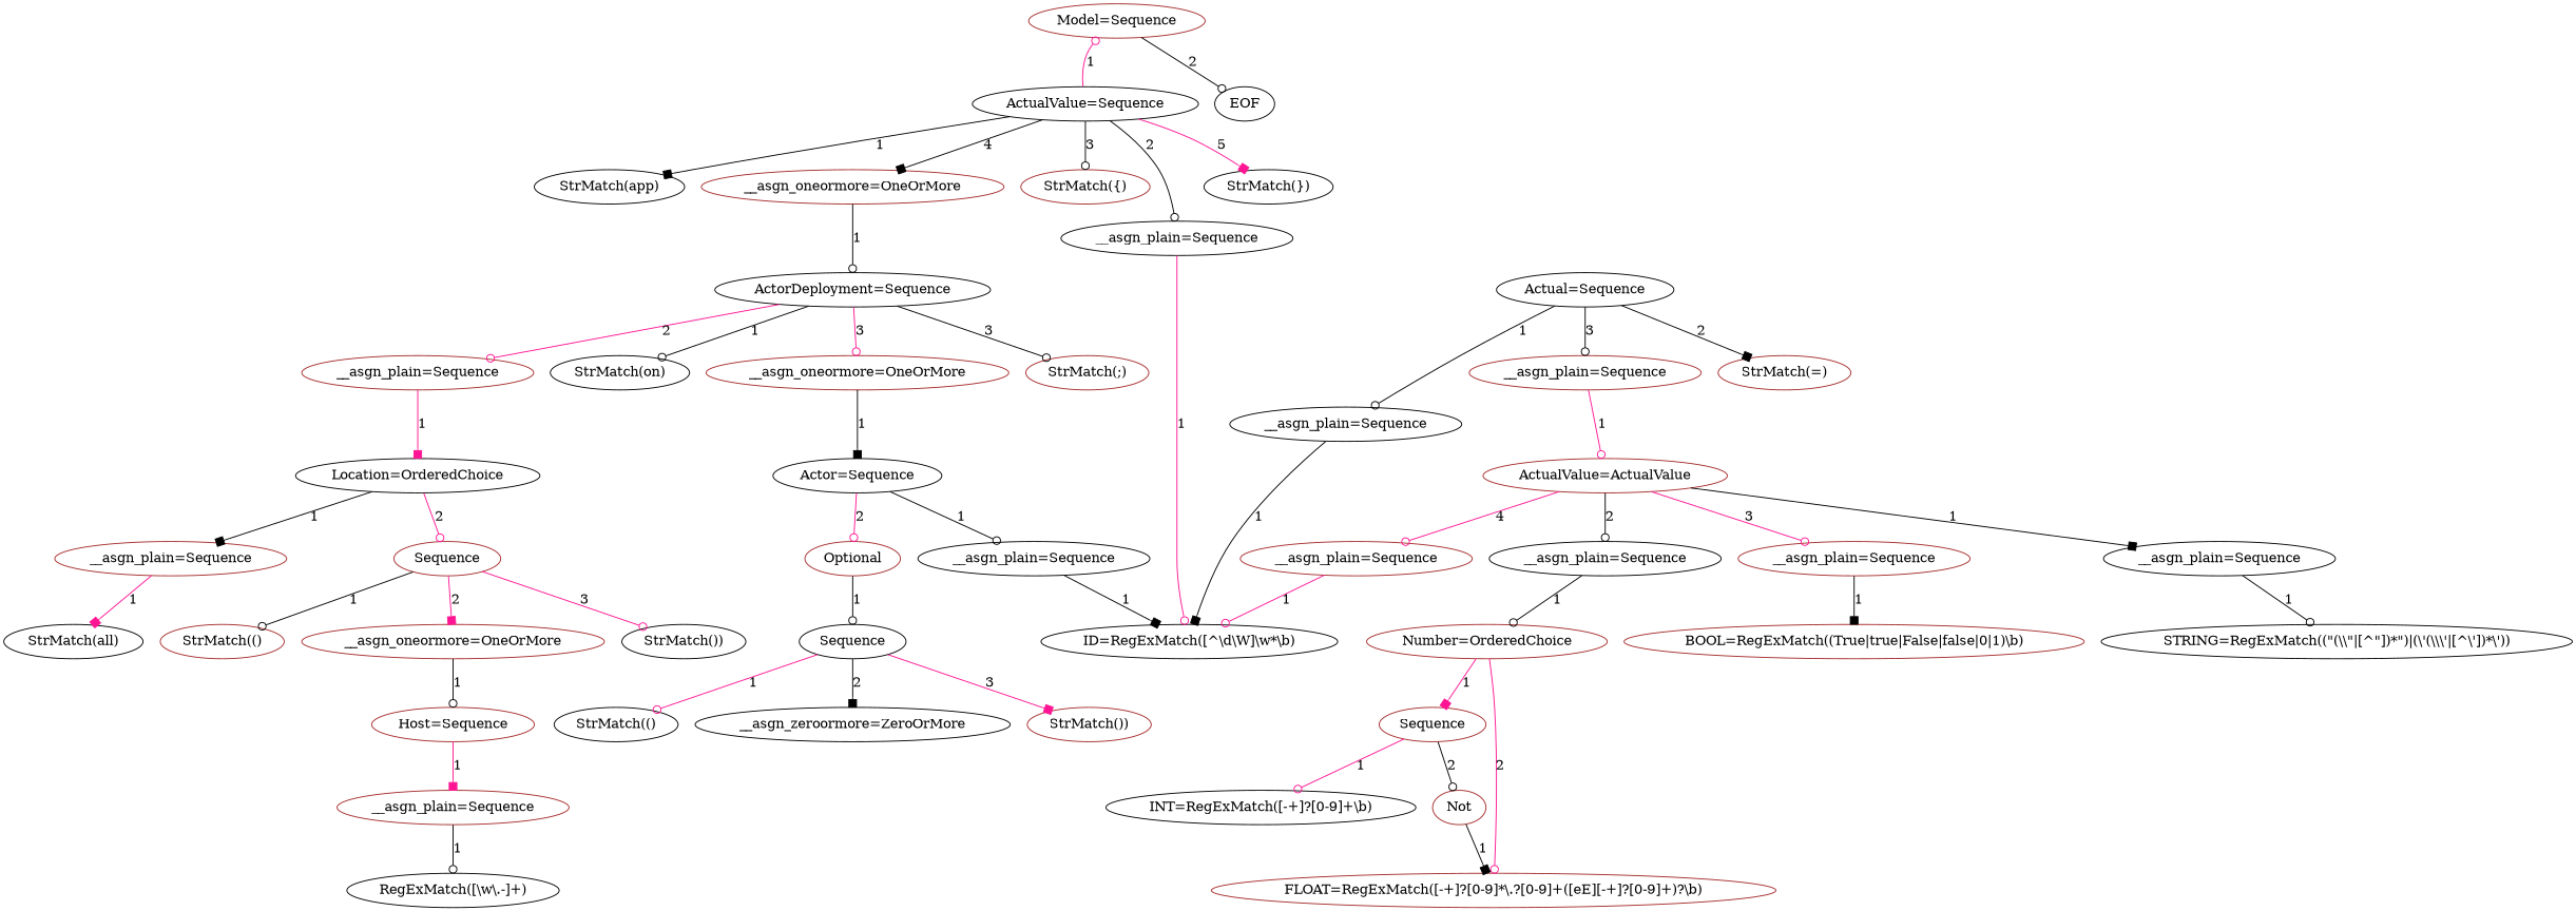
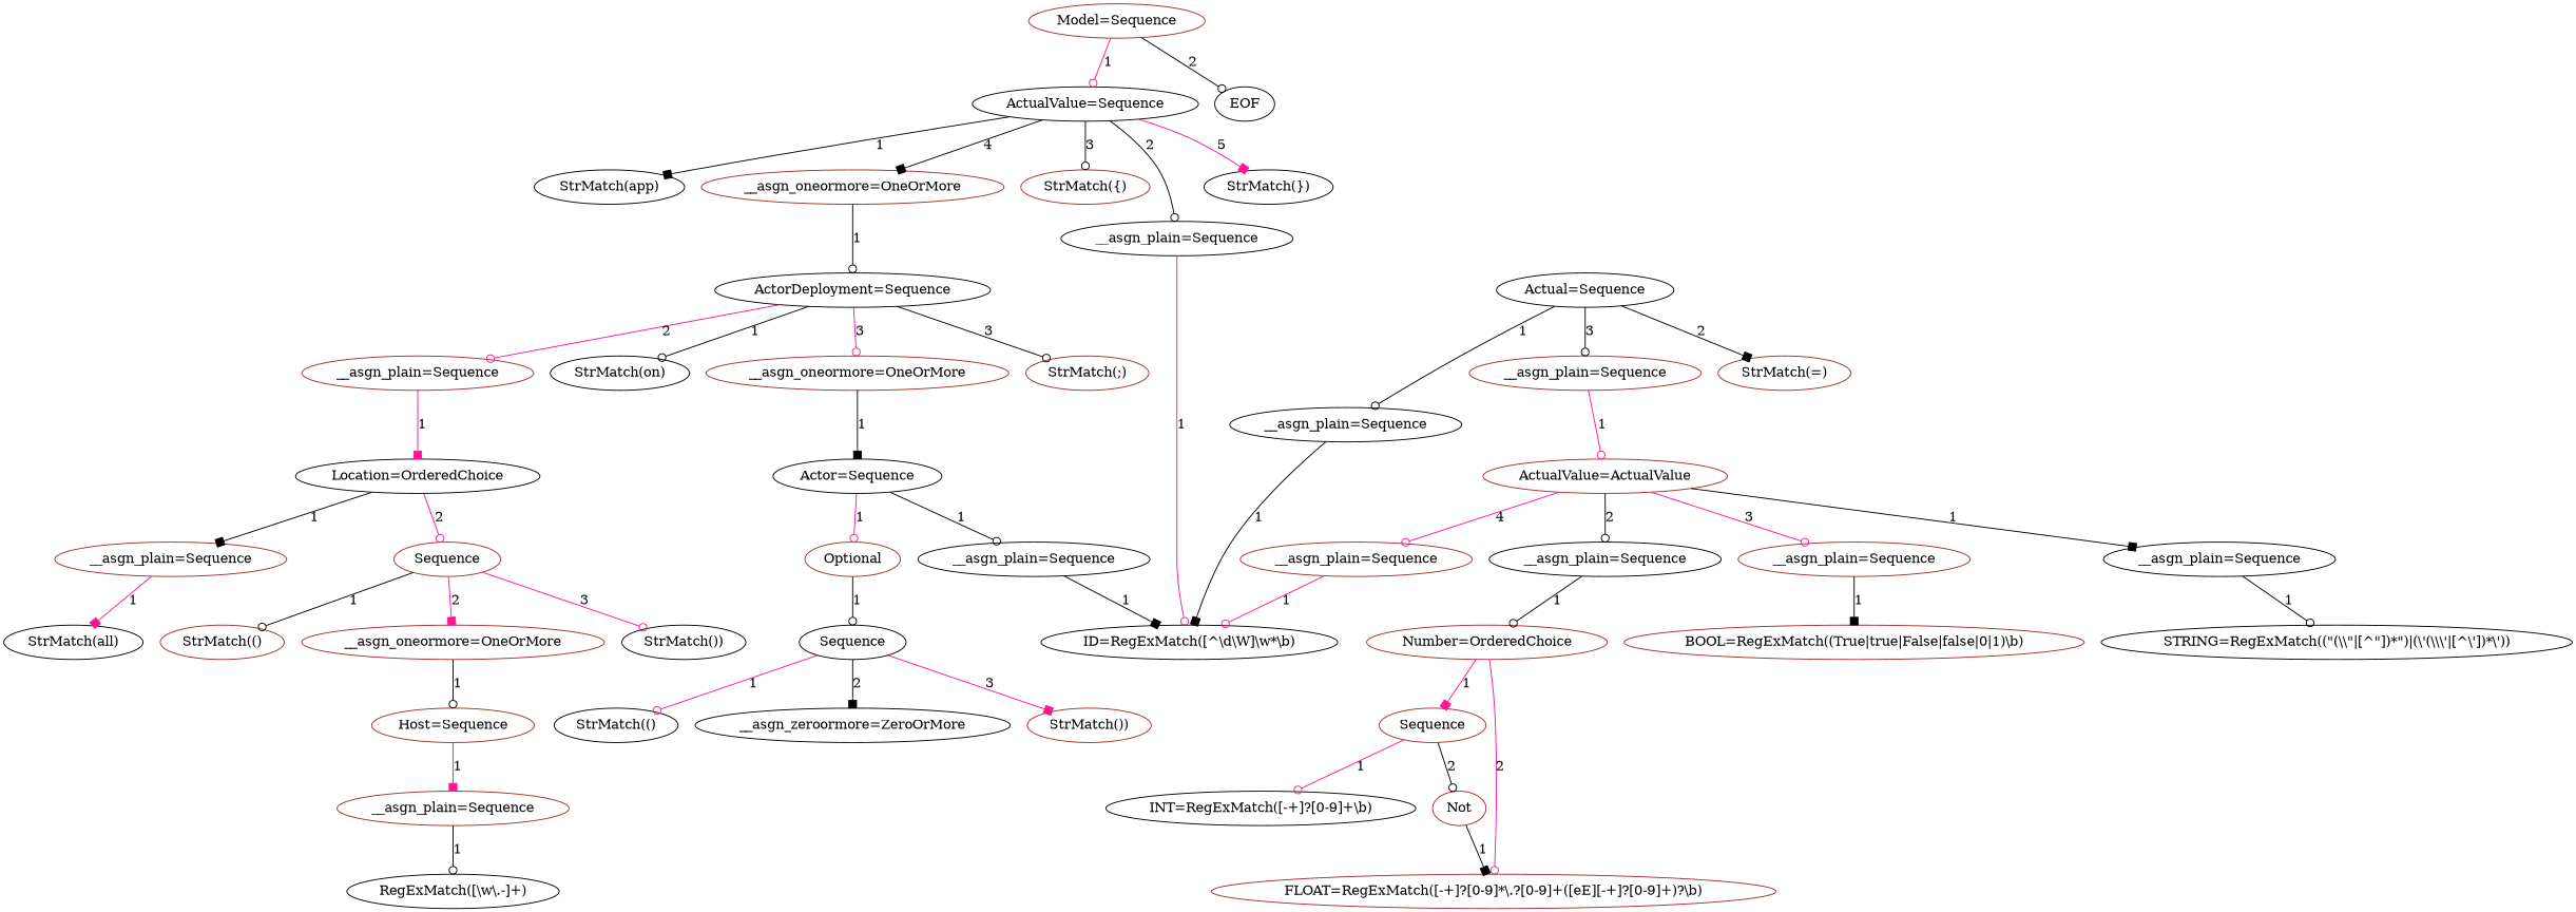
  digraph {
    node [color=brown]
    edge [arrowhead=odot color=black]
    n1 [label="Model=Sequence"]
    n2 [color=black label="ActualValue=Sequence"]
    n3 [color=black label=EOF]
    n4 [color=black label="StrMatch(app)"]
    n5 [color=black label="__asgn_plain=Sequence"]
    n6 [label="StrMatch({)"]
    n7 [label="__asgn_oneormore=OneOrMore"]
    n8 [color=black label="StrMatch(})"]
    n9 [color=black label="ID=RegExMatch([^\\d\\W]\\w*\\b)"]
    n10 [color=black label="ActorDeployment=Sequence"]
    n11 [color=black label="StrMatch(on)"]
    n12 [label="__asgn_plain=Sequence"]
    n13 [label="__asgn_oneormore=OneOrMore"]
    n14 [label="StrMatch(;)"]
    n15 [color=black label="Location=OrderedChoice"]
    n16 [color=black label="Actor=Sequence"]
    n17 [label="__asgn_plain=Sequence"]
    n18 [label=Sequence]
    n19 [color=black label="StrMatch(all)"]
    n20 [label="StrMatch(()"]
    n21 [label="__asgn_oneormore=OneOrMore"]
    n22 [color=black label="StrMatch())"]
    n23 [label="Host=Sequence"]
    n24 [label="__asgn_plain=Sequence"]
    n25 [color=black label="RegExMatch([\\w\\.-]+)"]
    n26 [color=black label="__asgn_plain=Sequence"]
    n27 [label=Optional]
    n28 [color=black label=Sequence]
    n29 [color=black label="StrMatch(()"]
    n30 [color=black label="__asgn_zeroormore=ZeroOrMore"]
    n31 [label="StrMatch())"]
    n32 [color=black label="Actual=Sequence"]
    n33 [color=black label="__asgn_plain=Sequence"]
    n34 [label="StrMatch(=)"]
    n35 [label="__asgn_plain=Sequence"]
    n36 [label="ActualValue=ActualValue"]
    n37 [color=black label="__asgn_plain=Sequence"]
    n38 [color=black label="__asgn_plain=Sequence"]
    n39 [label="__asgn_plain=Sequence"]
    n40 [label="__asgn_plain=Sequence"]
    n41 [color=black label="STRING=RegExMatch((\"(\\\\\"|[^\"])*\")|(\\'(\\\\\\'|[^\\'])*\\'))"]
    n42 [label="Number=OrderedChoice"]
    n43 [label="BOOL=RegExMatch((True|true|False|false|0|1)\\b)"]
    n44 [label=Sequence]
    n45 [label="FLOAT=RegExMatch([-+]?[0-9]*\\.?[0-9]+([eE][-+]?[0-9]+)?\\b)"]
    n46 [color=black label="INT=RegExMatch([-+]?[0-9]+\\b)"]
    n47 [label=Not]
-   n2 -> n1 [color=deeppink label=1]
+   n1 -> n2 [color=deeppink label=1]
    n1 -> n3 [label=2]
    n2 -> n4 [arrowhead=box label=1]
    n2 -> n5 [label=2]
    n2 -> n6 [label=3]
    n2 -> n7 [arrowhead=box label=4]
    n2 -> n8 [arrowhead=box color=deeppink label=5]
    n5 -> n9 [color=deeppink label=1]
    n7 -> n10 [label=1]
    n10 -> n11 [label=1]
    n10 -> n12 [color=deeppink label=2]
    n10 -> n13 [color=deeppink label=3]
    n10 -> n14 [label=3]
    n12 -> n15 [arrowhead=box color=deeppink label=1]
    n13 -> n16 [arrowhead=box label=1]
    n15 -> n17 [arrowhead=box label=1]
    n15 -> n18 [color=deeppink label=2]
    n16 -> n26 [label=1]
-   n16 -> n27 [color=deeppink label=2]
+   n16 -> n27 [color=deeppink label=1]
    n17 -> n19 [arrowhead=box color=deeppink label=1]
    n18 -> n20 [label=1]
    n18 -> n21 [arrowhead=box color=deeppink label=2]
    n18 -> n22 [color=deeppink label=3]
    n21 -> n23 [label=1]
    n23 -> n24 [arrowhead=box color=deeppink label=1]
    n24 -> n25 [label=1]
    n26 -> n9 [arrowhead=box label=1]
    n27 -> n28 [label=1]
    n28 -> n29 [color=deeppink label=1]
    n28 -> n30 [arrowhead=box label=2]
    n28 -> n31 [arrowhead=box color=deeppink label=3]
    n32 -> n33 [label=1]
    n32 -> n34 [arrowhead=box label=2]
    n32 -> n35 [label=3]
    n33 -> n9 [arrowhead=box label=1]
    n35 -> n36 [color=deeppink label=1]
    n36 -> n37 [arrowhead=box label=1]
    n36 -> n38 [label=2]
    n36 -> n39 [color=deeppink label=3]
    n36 -> n40 [color=deeppink label=4]
    n37 -> n41 [label=1]
    n38 -> n42 [label=1]
    n39 -> n43 [arrowhead=box label=1]
    n40 -> n9 [color=deeppink label=1]
    n42 -> n44 [arrowhead=box color=deeppink label=1]
    n42 -> n45 [color=deeppink label=2]
    n44 -> n46 [color=deeppink label=1]
    n44 -> n47 [label=2]
    n47 -> n45 [arrowhead=box label=1]
  }
